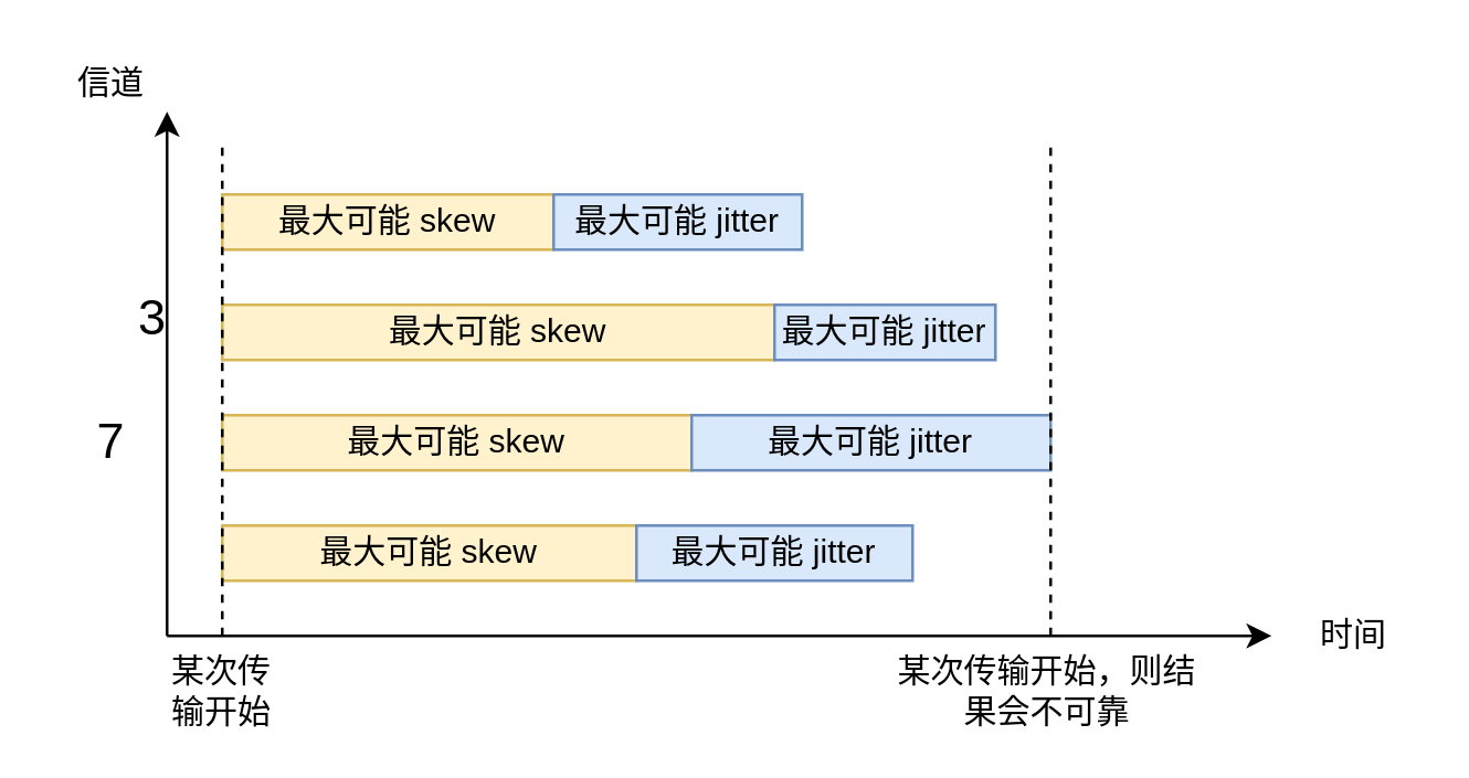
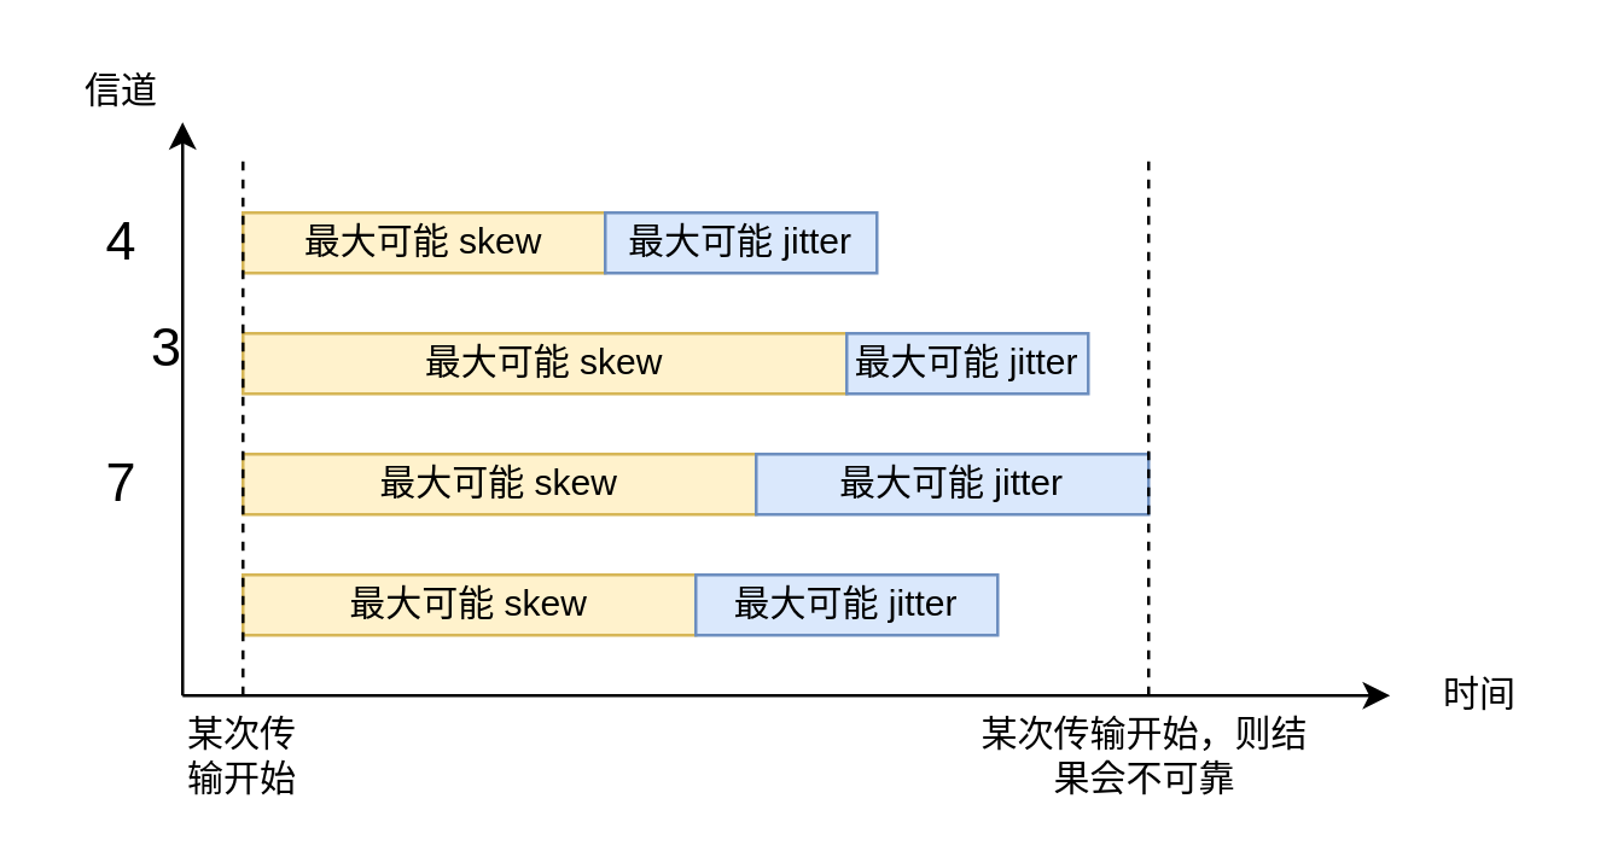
  <mxCell id="0" />
  <mxCell id="1" parent="0" />
  <mxCell id="2" value="" style="endArrow=classic;html=1;" parent="1" edge="1"><mxGeometry width="50" height="50" relative="1" as="geometry"><mxPoint x="60" y="230" as="sourcePoint" /><mxPoint x="460" y="230" as="targetPoint" /></mxGeometry></mxCell>
  <mxCell id="3" value="" style="endArrow=classic;html=1;" parent="1" edge="1"><mxGeometry width="50" height="50" relative="1" as="geometry"><mxPoint x="60" y="230" as="sourcePoint" /><mxPoint x="60" y="40" as="targetPoint" /></mxGeometry></mxCell>
  <mxCell id="4" value="信道" style="text;html=1;strokeColor=none;fillColor=none;align=center;verticalAlign=middle;whiteSpace=wrap;rounded=0;" parent="1" vertex="1"><mxGeometry width="40" height="20" as="geometry" x="20" y="20" /></mxCell>
  <mxCell id="5" value="时间" style="text;html=1;strokeColor=none;fillColor=none;align=center;verticalAlign=middle;whiteSpace=wrap;rounded=0;" parent="1" vertex="1"><mxGeometry x="470" y="220" width="40" height="20" as="geometry" /></mxCell>
  <mxCell id="6" value="最大可能 skew" style="rounded=0;whiteSpace=wrap;html=1;strokeColor=#d6b656;fillColor=#fff2cc;" parent="1" vertex="1"><mxGeometry x="80" y="190" width="150" height="20" as="geometry" /></mxCell>
  <mxCell id="7" value="最大可能 jitter" style="rounded=0;whiteSpace=wrap;html=1;fillColor=#dae8fc;strokeColor=#6c8ebf;" parent="1" vertex="1"><mxGeometry x="230" y="190" width="100" height="20" as="geometry" /></mxCell>
  <mxCell id="8" value="最大可能 skew" style="rounded=0;whiteSpace=wrap;html=1;strokeColor=#d6b656;fillColor=#fff2cc;" parent="1" vertex="1"><mxGeometry x="80" y="150" width="170" height="20" as="geometry" /></mxCell>
  <mxCell id="9" value="最大可能 jitter" style="rounded=0;whiteSpace=wrap;html=1;fillColor=#dae8fc;strokeColor=#6c8ebf;" parent="1" vertex="1"><mxGeometry x="250" y="150" width="130" height="20" as="geometry" /></mxCell>
  <mxCell id="10" value="最大可能 skew" style="rounded=0;whiteSpace=wrap;html=1;strokeColor=#d6b656;fillColor=#fff2cc;" parent="1" vertex="1"><mxGeometry x="80" y="110" width="200" height="20" as="geometry" /></mxCell>
  <mxCell id="11" value="最大可能 jitter" style="rounded=0;whiteSpace=wrap;html=1;fillColor=#dae8fc;strokeColor=#6c8ebf;" parent="1" vertex="1"><mxGeometry x="280" y="110" width="80" height="20" as="geometry" /></mxCell>
  <mxCell id="12" value="最大可能 skew" style="rounded=0;whiteSpace=wrap;html=1;strokeColor=#d6b656;fillColor=#fff2cc;" parent="1" vertex="1"><mxGeometry x="80" y="70" width="120" height="20" as="geometry" /></mxCell>
  <mxCell id="13" value="最大可能 jitter" style="rounded=0;whiteSpace=wrap;html=1;fillColor=#dae8fc;strokeColor=#6c8ebf;" parent="1" vertex="1"><mxGeometry x="200" y="70" width="90" height="20" as="geometry" /></mxCell>
  <mxCell id="14" value="7" style="text;html=1;strokeColor=none;fillColor=none;align=center;verticalAlign=middle;whiteSpace=wrap;rounded=0;fontSize=18;" parent="1" vertex="1"><mxGeometry x="30" y="150" width="20" height="20" as="geometry" /></mxCell>
  <mxCell id="15" value="3" style="text;html=1;strokeColor=none;fillColor=none;align=center;verticalAlign=middle;whiteSpace=wrap;rounded=0;fontSize=18;" parent="1" vertex="1"><mxGeometry x="45" y="105" width="20" height="20" as="geometry" /></mxCell>
+ <mxCell id="16" value="4" style="text;html=1;strokeColor=none;fillColor=none;align=center;verticalAlign=middle;whiteSpace=wrap;rounded=0;fontSize=18;" parent="1" vertex="1"><mxGeometry x="30" y="70" width="20" height="20" as="geometry" /></mxCell>
  <mxCell id="17" value="" style="endArrow=none;dashed=1;html=1;fontSize=18;" parent="1" edge="1"><mxGeometry width="50" height="50" relative="1" as="geometry"><mxPoint x="80" y="230" as="sourcePoint" /><mxPoint x="80" y="50" as="targetPoint" /></mxGeometry></mxCell>
  <mxCell id="18" value="某次传输开始" style="text;html=1;strokeColor=none;fillColor=none;align=center;verticalAlign=middle;whiteSpace=wrap;rounded=0;fontSize=12;" parent="1" vertex="1"><mxGeometry x="60" y="240" width="40" height="20" as="geometry" /></mxCell>
  <mxCell id="19" value="" style="endArrow=none;dashed=1;html=1;fontSize=12;" parent="1" edge="1"><mxGeometry width="50" height="50" relative="1" as="geometry"><mxPoint x="380" y="230" as="sourcePoint" /><mxPoint x="380" y="50" as="targetPoint" /></mxGeometry></mxCell>
  <mxCell id="20" value="某次传输开始，则结果会不可靠" style="text;html=1;strokeColor=none;fillColor=none;align=center;verticalAlign=middle;whiteSpace=wrap;rounded=0;fontSize=12;" parent="1" vertex="1"><mxGeometry x="324" y="240" width="110" height="20" as="geometry" /></mxCell>
